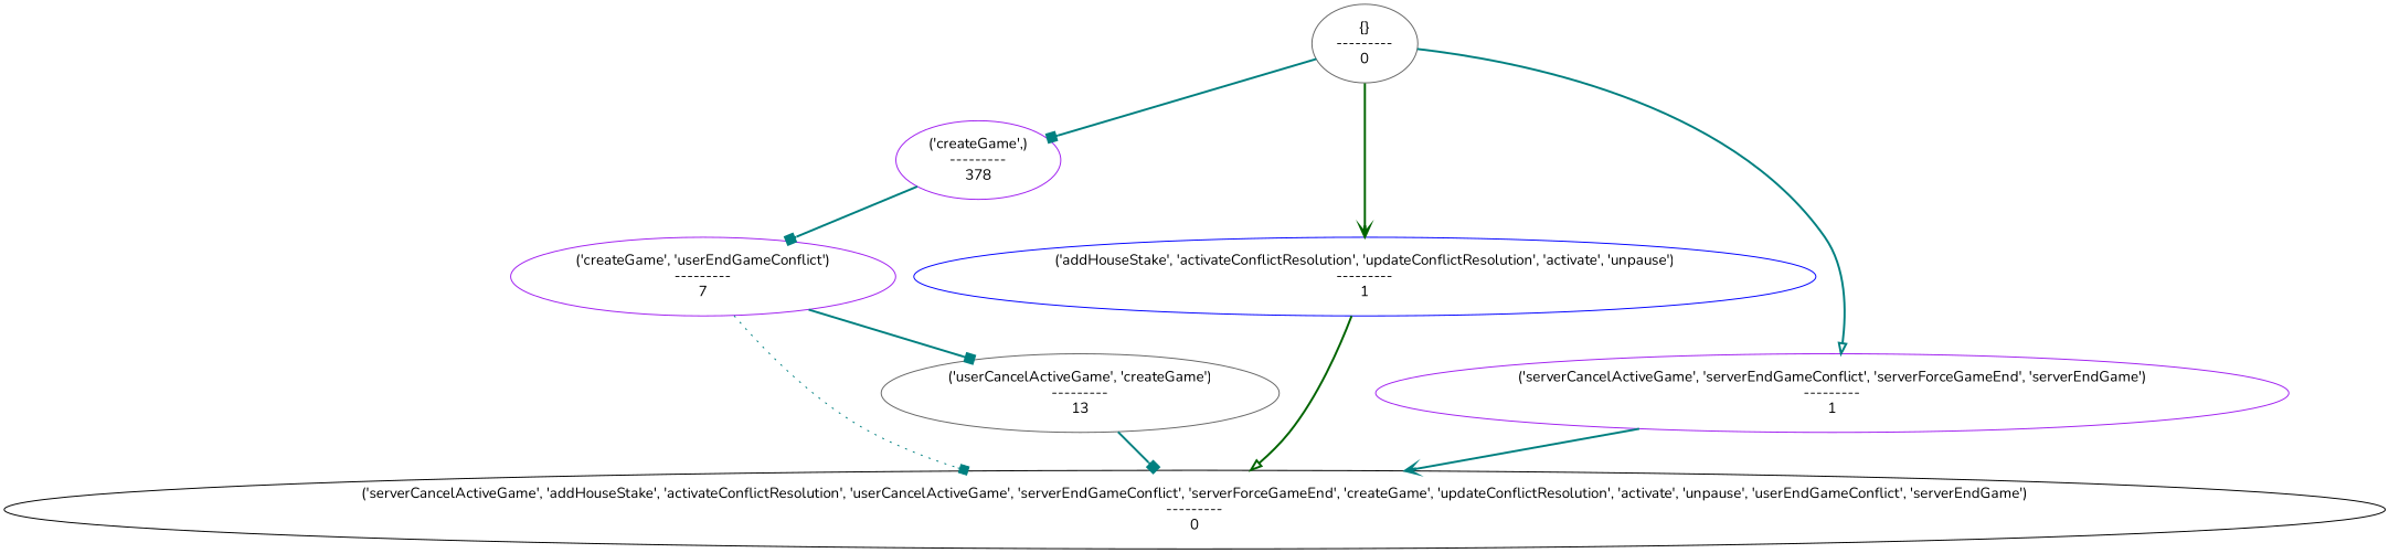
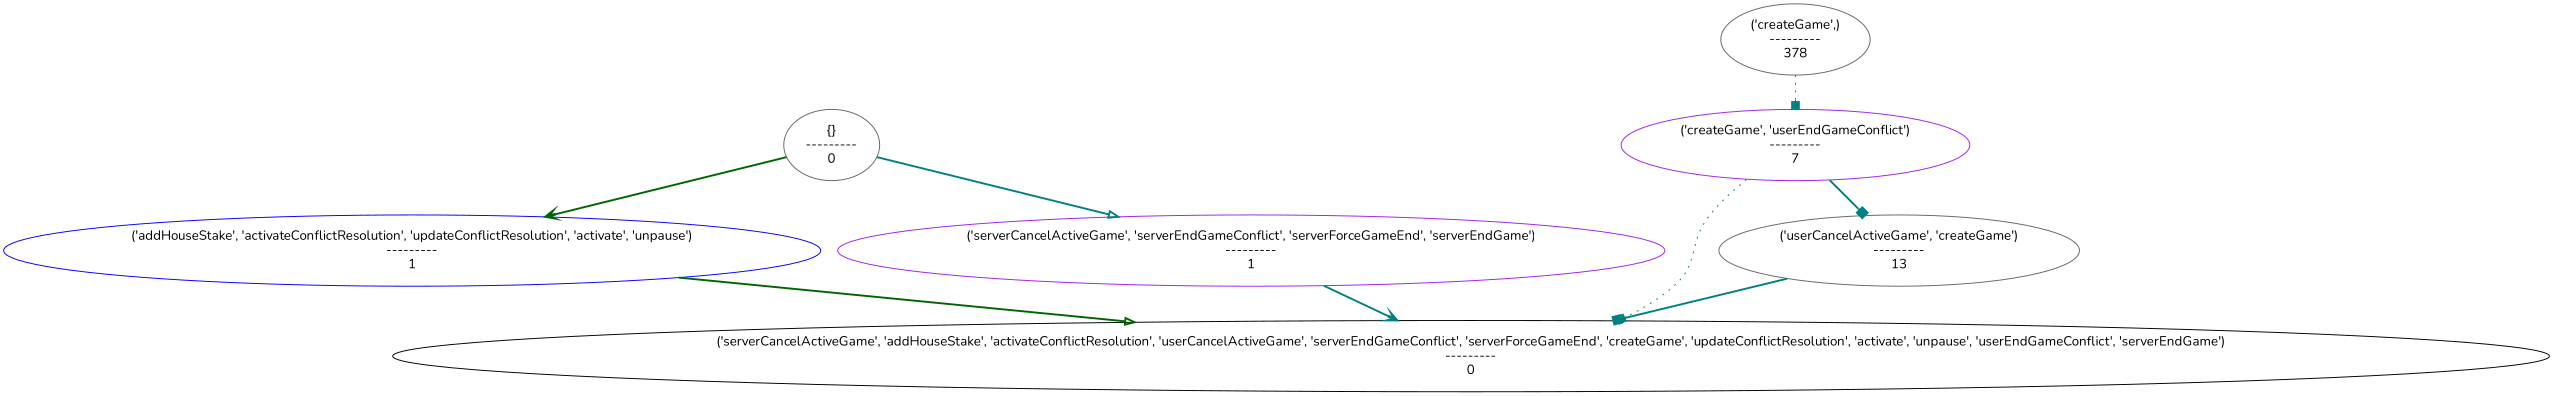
  strict digraph {
    fontname=Nunito
    node [color=purple fontname=Nunito]
    edge [arrowhead=box color=teal fontname=Nunito style=bold]
    "{}\n---------\n0" [color=gray40]
-   "('createGame',)\n---------\n378"
+   "('createGame',)\n---------\n378" [color=gray40]
    "('addHouseStake', 'activateConflictResolution', 'updateConflictResolution', 'activate', 'unpause')\n---------\n1" [color=blue]
    "('serverCancelActiveGame', 'serverEndGameConflict', 'serverForceGameEnd', 'serverEndGame')\n---------\n1"
    "('createGame', 'userEndGameConflict')\n---------\n7"
    "('serverCancelActiveGame', 'addHouseStake', 'activateConflictResolution', 'userCancelActiveGame', 'serverEndGameConflict', 'serverForceGameEnd', 'createGame', 'updateConflictResolution', 'activate', 'unpause', 'userEndGameConflict', 'serverEndGame')\n---------\n0" [color=black]
    "('userCancelActiveGame', 'createGame')\n---------\n13" [color=gray40]
-   "{}\n---------\n0" -> "('createGame',)\n---------\n378"
    "{}\n---------\n0" -> "('addHouseStake', 'activateConflictResolution', 'updateConflictResolution', 'activate', 'unpause')\n---------\n1" [arrowhead=vee color=darkgreen]
    "{}\n---------\n0" -> "('serverCancelActiveGame', 'serverEndGameConflict', 'serverForceGameEnd', 'serverEndGame')\n---------\n1" [arrowhead=onormal]
-   "('createGame',)\n---------\n378" -> "('createGame', 'userEndGameConflict')\n---------\n7"
+   "('createGame',)\n---------\n378" -> "('createGame', 'userEndGameConflict')\n---------\n7" [style=dotted]
    "('addHouseStake', 'activateConflictResolution', 'updateConflictResolution', 'activate', 'unpause')\n---------\n1" -> "('serverCancelActiveGame', 'addHouseStake', 'activateConflictResolution', 'userCancelActiveGame', 'serverEndGameConflict', 'serverForceGameEnd', 'createGame', 'updateConflictResolution', 'activate', 'unpause', 'userEndGameConflict', 'serverEndGame')\n---------\n0" [arrowhead=onormal color=darkgreen]
    "('serverCancelActiveGame', 'serverEndGameConflict', 'serverForceGameEnd', 'serverEndGame')\n---------\n1" -> "('serverCancelActiveGame', 'addHouseStake', 'activateConflictResolution', 'userCancelActiveGame', 'serverEndGameConflict', 'serverForceGameEnd', 'createGame', 'updateConflictResolution', 'activate', 'unpause', 'userEndGameConflict', 'serverEndGame')\n---------\n0" [arrowhead=vee]
    "('createGame', 'userEndGameConflict')\n---------\n7" -> "('serverCancelActiveGame', 'addHouseStake', 'activateConflictResolution', 'userCancelActiveGame', 'serverEndGameConflict', 'serverForceGameEnd', 'createGame', 'updateConflictResolution', 'activate', 'unpause', 'userEndGameConflict', 'serverEndGame')\n---------\n0" [style=dotted]
    "('createGame', 'userEndGameConflict')\n---------\n7" -> "('userCancelActiveGame', 'createGame')\n---------\n13"
    "('userCancelActiveGame', 'createGame')\n---------\n13" -> "('serverCancelActiveGame', 'addHouseStake', 'activateConflictResolution', 'userCancelActiveGame', 'serverEndGameConflict', 'serverForceGameEnd', 'createGame', 'updateConflictResolution', 'activate', 'unpause', 'userEndGameConflict', 'serverEndGame')\n---------\n0"
  }
